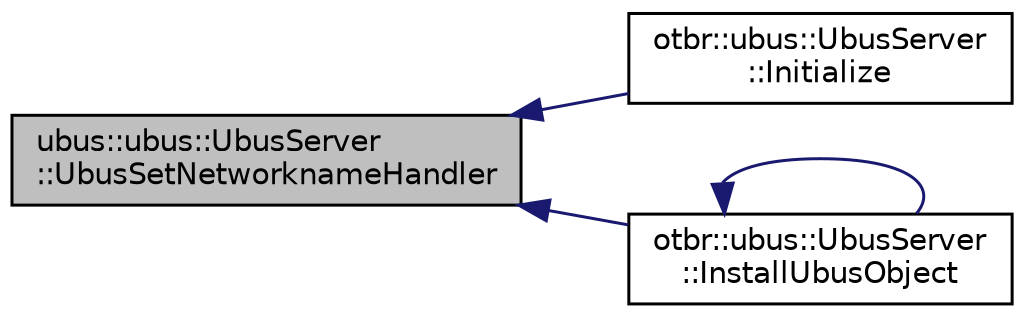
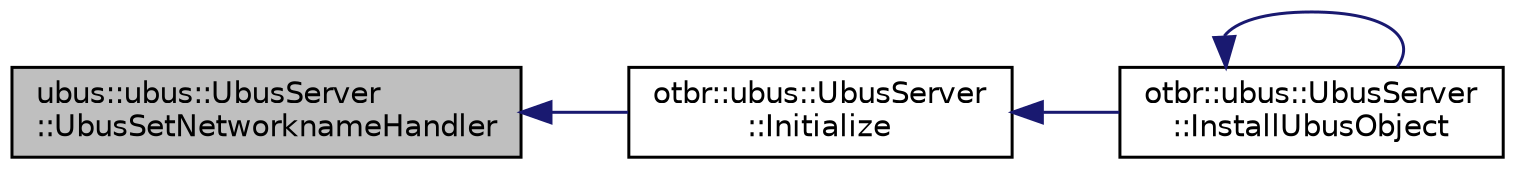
  digraph {
    rankdir=LR
    node [color=black fillcolor=white fontname=Helvetica fontsize=10 shape=record style=filled]
    edge [color=midnightblue dir=back fontname=Helvetica fontsize=10 labelfontname=Helvetica labelfontsize=10 style=solid]
    n1 [fillcolor=grey75 fontcolor=black height=0.2 label="ubus::ubus::UbusServer\l::UbusSetNetworknameHandler" width=0.4]
    n2 [height=0.2 label="otbr::ubus::UbusServer\l::Initialize" width=0.4]
    n3 [height=0.2 label="otbr::ubus::UbusServer\l::InstallUbusObject" width=0.4]
    n1 -> n2
-   n1 -> n3
+   n2 -> n3
    n3 -> n3
  }
